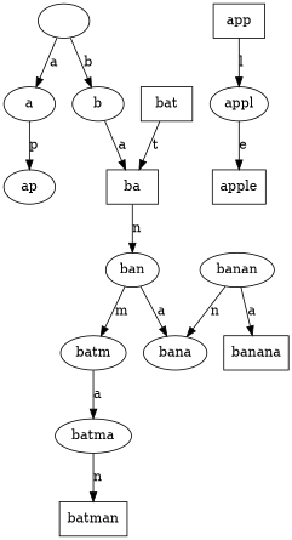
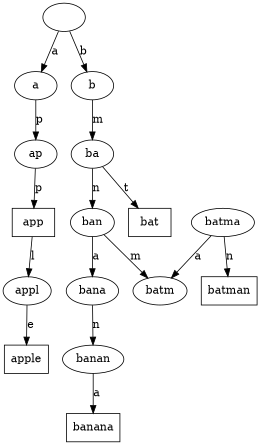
  digraph {
    ""
    a
    b
    ap
-   ba [shape=box]
+   ba
    app [shape=box]
    appl
    apple [shape=box]
    bat [shape=box]
    ban
    batm
    bana
    batma
    batman [shape=box]
    banan
    banana [shape=box]
    "" -> a [label=a]
    "" -> b [label=b]
    a -> ap [label=p]
-   b -> ba [label=a]
-   bat -> ba [label=t]
+   b -> ba [label=m]
+   ap -> app [label=p]
+   ba -> bat [label=t]
    ba -> ban [label=n]
    app -> appl [label=l]
    appl -> apple [label=e]
    ban -> batm [label=m]
    ban -> bana [label=a]
-   batm -> batma [label=a]
-   banan -> bana [label=n]
+   batma -> batm [label=a]
+   bana -> banan [label=n]
    batma -> batman [label=n]
    banan -> banana [label=a]
  }
